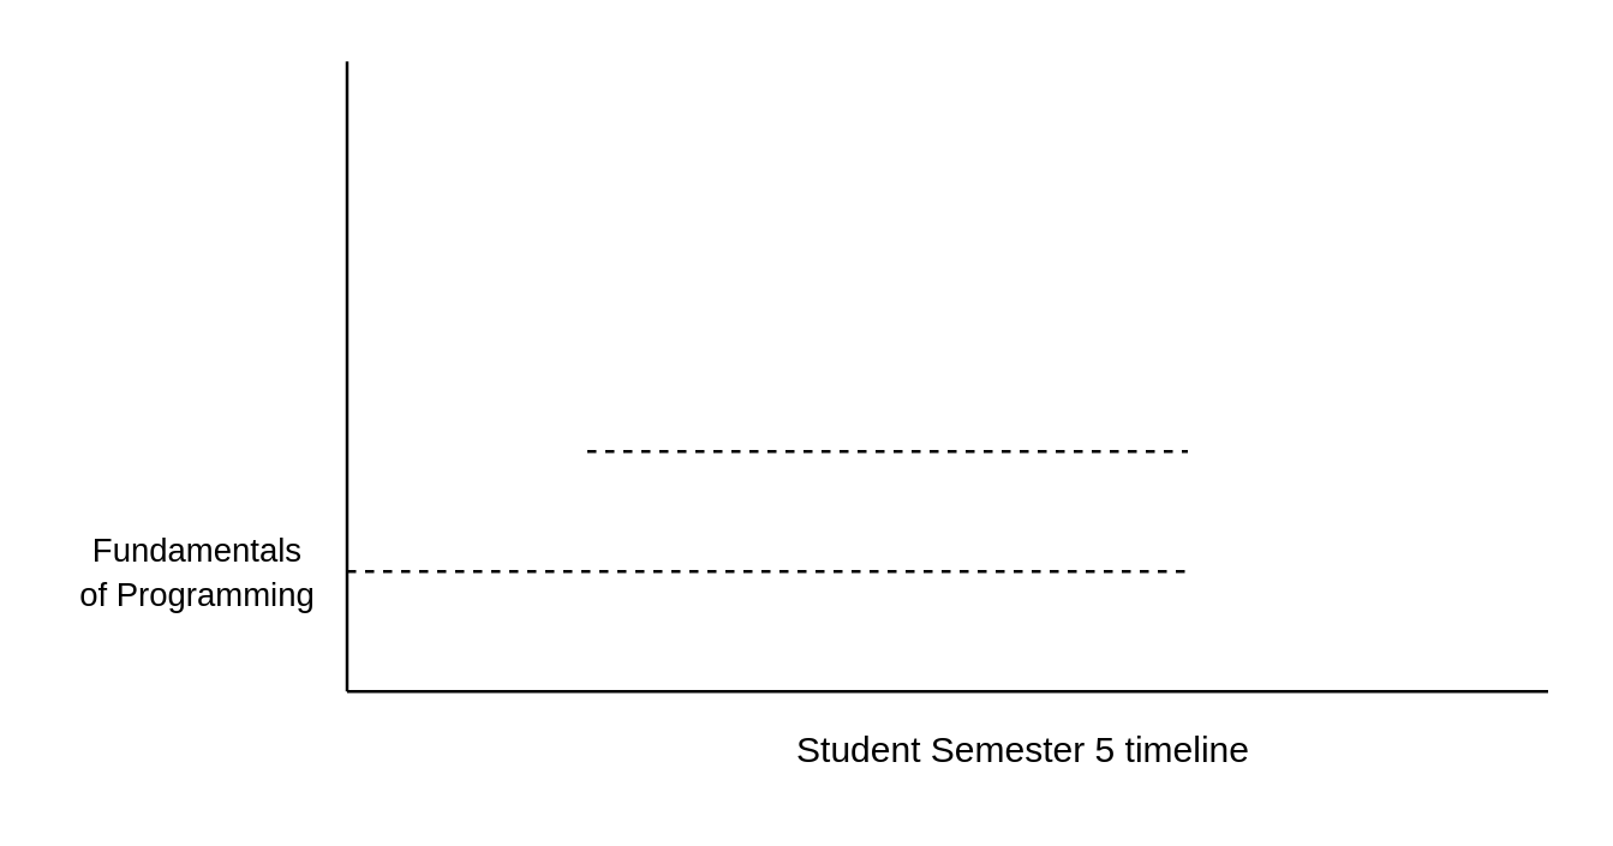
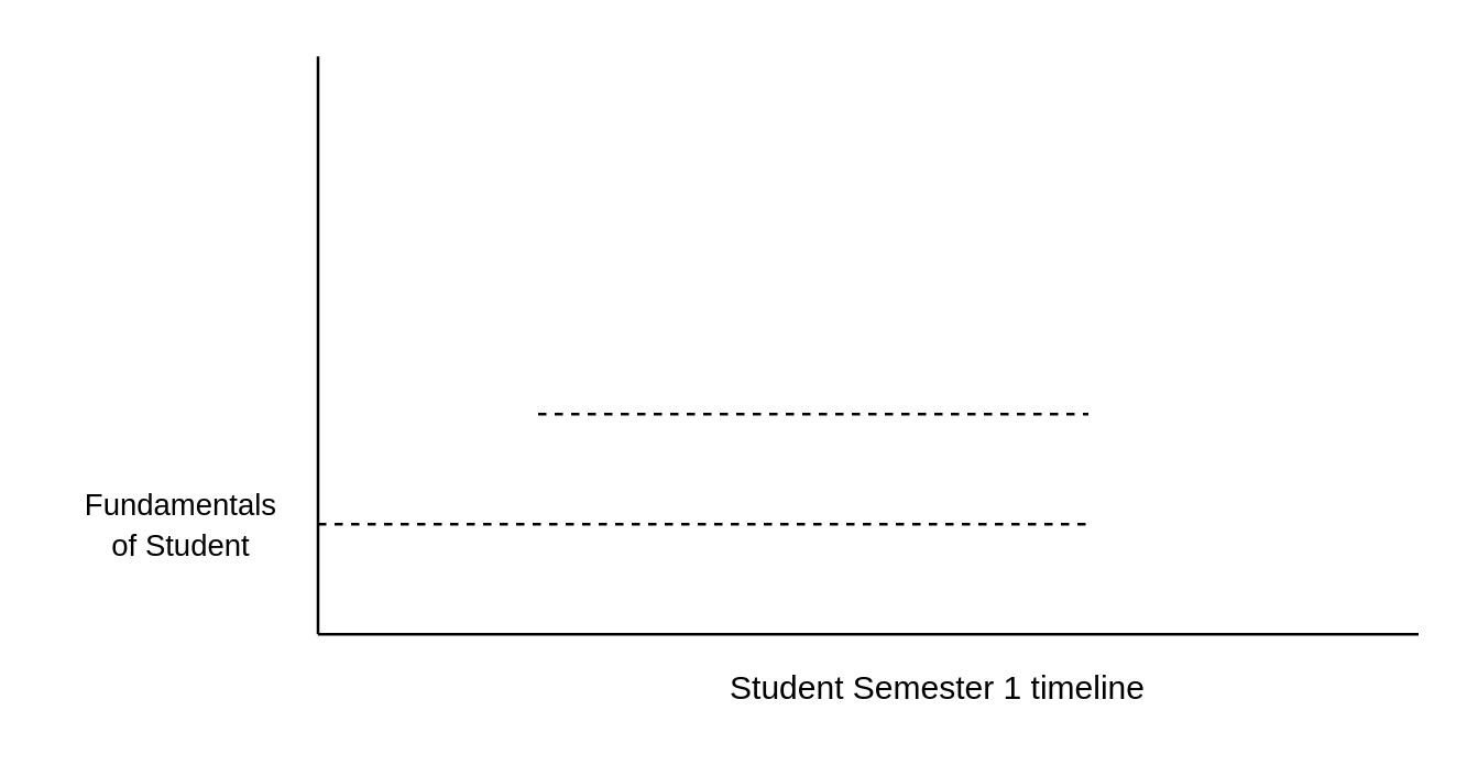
  <mxCell id="0" />
  <mxCell id="1" parent="0" />
  <mxCell id="2" value="" style="endArrow=none;html=1;rounded=0;" edge="1" parent="1"><mxGeometry width="50" height="50" relative="1" as="geometry"><mxPoint x="115" y="230" as="sourcePoint" /><mxPoint x="515" y="230" as="targetPoint" /></mxGeometry></mxCell>
- <mxCell id="3" value="Student Semester 5 timeline" style="text;html=1;align=center;verticalAlign=middle;resizable=0;points=[];autosize=1;strokeColor=none;fillColor=none;" vertex="1" parent="1"><mxGeometry x="255" y="240" width="170" height="20" as="geometry" /></mxCell>
+ <mxCell id="3" value="Student Semester 1 timeline" style="text;html=1;align=center;verticalAlign=middle;resizable=0;points=[];autosize=1;strokeColor=none;fillColor=none;" vertex="1" parent="1"><mxGeometry x="255" y="240" width="170" height="20" as="geometry" /></mxCell>
  <mxCell id="4" value="" style="endArrow=none;html=1;rounded=0;" edge="1" parent="1"><mxGeometry width="50" height="50" relative="1" as="geometry"><mxPoint x="115" y="230" as="sourcePoint" /><mxPoint x="115" y="20" as="targetPoint" /></mxGeometry></mxCell>
  <mxCell id="5" value="" style="endArrow=none;dashed=1;html=1;rounded=0;" edge="1" parent="1"><mxGeometry width="50" height="50" relative="1" as="geometry"><mxPoint x="115" y="190" as="sourcePoint" /><mxPoint x="395" y="190" as="targetPoint" /></mxGeometry></mxCell>
- <mxCell id="6" value="&lt;font style=&quot;font-size: 11px&quot;&gt;Fundamentals&lt;br&gt;of Programming&lt;/font&gt;" style="text;html=1;align=center;verticalAlign=middle;resizable=0;points=[];autosize=1;strokeColor=none;fillColor=none;" vertex="1" parent="1"><mxGeometry x="20" y="175" width="90" height="30" as="geometry" /></mxCell>
+ <mxCell id="6" value="&lt;font style=&quot;font-size: 11px&quot;&gt;Fundamentals&lt;br&gt;of Student&lt;/font&gt;" style="text;html=1;align=center;verticalAlign=middle;resizable=0;points=[];autosize=1;strokeColor=none;fillColor=none;" vertex="1" parent="1"><mxGeometry x="20" y="175" width="90" height="30" as="geometry" /></mxCell>
  <mxCell id="7" value="" style="endArrow=none;dashed=1;html=1;rounded=0;" edge="1" parent="1"><mxGeometry width="50" height="50" relative="1" as="geometry"><mxPoint x="195" y="150" as="sourcePoint" /><mxPoint x="395" y="150" as="targetPoint" /></mxGeometry></mxCell>
